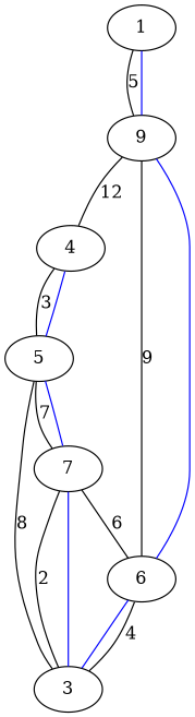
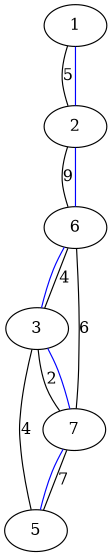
  graph {
    1
-   2 [label=9]
-   4
+   2
    6
    3
    5
    7
    1 -- 2 [label=5]
    1 -- 2 [color=blue]
-   2 -- 4 [label=12]
    2 -- 6 [label=9]
    2 -- 6 [color=blue]
-   4 -- 5 [label=3]
    6 -- 3 [color=blue]
    3 -- 6 [label=4]
-   3 -- 5 [label=8]
+   3 -- 5 [label=4]
    3 -- 7 [label=2]
    3 -- 7 [color=blue]
-   5 -- 4 [color=blue]
    5 -- 7 [label=7]
    7 -- 6 [label=6]
    7 -- 5 [color=blue]
  }
